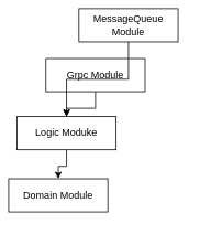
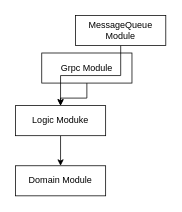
  <mxCell id="0" />
  <mxCell id="1" parent="0" />
  <mxCell id="2" style="edgeStyle=orthogonalEdgeStyle;rounded=0;orthogonalLoop=1;jettySize=auto;html=1;" parent="1" source="3" target="7" edge="1"><mxGeometry relative="1" as="geometry" /></mxCell>
  <mxCell id="3" value="Grpc Module" style="rounded=0;whiteSpace=wrap;html=1;" parent="1" vertex="1"><mxGeometry x="55" y="70" width="120" height="40" as="geometry" /></mxCell>
  <mxCell id="4" style="edgeStyle=orthogonalEdgeStyle;rounded=0;orthogonalLoop=1;jettySize=auto;html=1;entryX=0.5;entryY=0;entryDx=0;entryDy=0;" parent="1" source="5" target="7" edge="1"><mxGeometry relative="1" as="geometry" /></mxCell>
- <mxCell id="5" value="MessageQueue Module" style="rounded=0;whiteSpace=wrap;html=1;" parent="1" vertex="1"><mxGeometry x="95" y="10" width="120" height="40" as="geometry" /></mxCell>
+ <mxCell id="5" value="MessageQueue Module" style="rounded=0;whiteSpace=wrap;html=1;" parent="1" vertex="1"><mxGeometry x="100" y="20" width="120" height="40" as="geometry" /></mxCell>
  <mxCell id="6" style="edgeStyle=orthogonalEdgeStyle;rounded=0;orthogonalLoop=1;jettySize=auto;html=1;entryX=0.5;entryY=0;entryDx=0;entryDy=0;" parent="1" source="7" target="8" edge="1"><mxGeometry relative="1" as="geometry" /></mxCell>
  <mxCell id="7" value="Logic Moduke" style="rounded=0;whiteSpace=wrap;html=1;" parent="1" vertex="1"><mxGeometry x="20" y="140" width="120" height="40" as="geometry" /></mxCell>
- <mxCell id="8" value="Domain Module" style="rounded=0;whiteSpace=wrap;html=1;" parent="1" vertex="1"><mxGeometry x="10" y="215" width="120" height="40" as="geometry" /></mxCell>
+ <mxCell id="8" value="Domain Module" style="rounded=0;whiteSpace=wrap;html=1;" parent="1" vertex="1"><mxGeometry x="20" y="220" width="120" height="40" as="geometry" /></mxCell>
